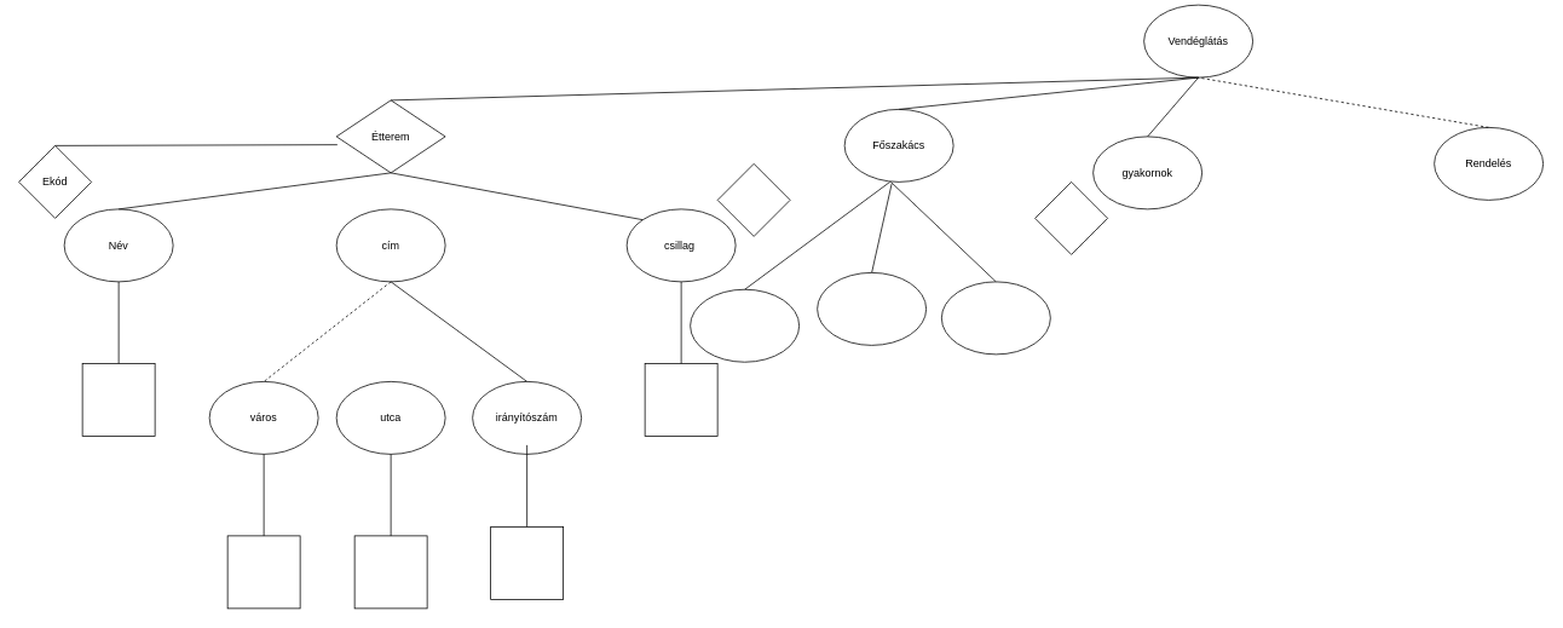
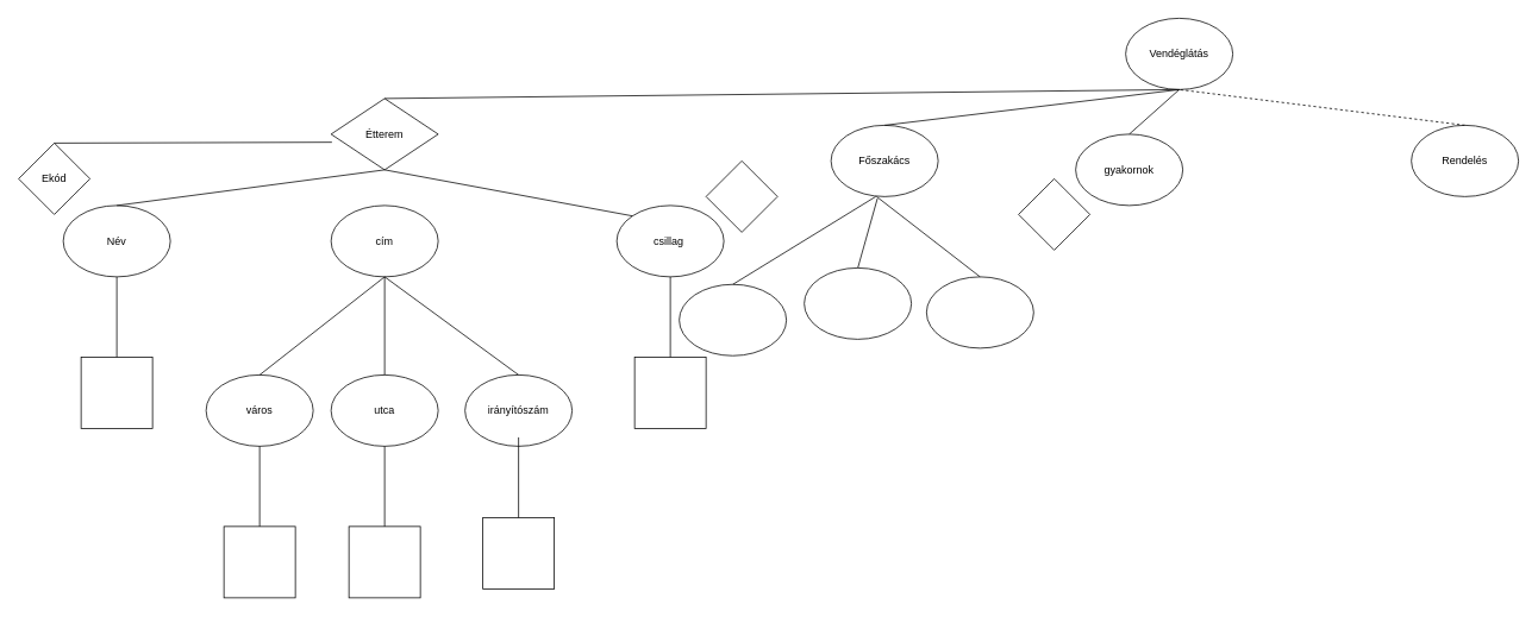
  <mxCell id="0" />
  <mxCell id="1" parent="0" />
- <mxCell id="2" value="Vendéglátás" style="ellipse;whiteSpace=wrap;html=1;" vertex="1" parent="1"><mxGeometry x="1260" y="5" width="120" height="80" as="geometry" /></mxCell>
- <mxCell id="3" value="Főszakács" style="ellipse;whiteSpace=wrap;html=1;" vertex="1" parent="1"><mxGeometry x="930" y="120" width="120" height="80" as="geometry" /></mxCell>
+ <mxCell id="2" value="Vendéglátás" style="ellipse;whiteSpace=wrap;html=1;" vertex="1" parent="1"><mxGeometry x="1260" y="20" width="120" height="80" as="geometry" /></mxCell>
+ <mxCell id="3" value="Főszakács" style="ellipse;whiteSpace=wrap;html=1;" vertex="1" parent="1"><mxGeometry x="930" y="140" width="120" height="80" as="geometry" /></mxCell>
  <mxCell id="4" value="Étterem" style="rhombus;whiteSpace=wrap;html=1;" vertex="1" parent="1"><mxGeometry x="370" y="110" width="120" height="80" as="geometry" /></mxCell>
  <mxCell id="5" value="gyakornok" style="ellipse;whiteSpace=wrap;html=1;" vertex="1" parent="1"><mxGeometry x="1204" y="150" width="120" height="80" as="geometry" /></mxCell>
  <mxCell id="6" value="Rendelés" style="ellipse;whiteSpace=wrap;html=1;" vertex="1" parent="1"><mxGeometry x="1580" y="140" width="120" height="80" as="geometry" /></mxCell>
  <mxCell id="7" value="Ekód" style="rhombus;whiteSpace=wrap;html=1;" vertex="1" parent="1"><mxGeometry x="20" y="160" width="80" height="80" as="geometry" /></mxCell>
  <mxCell id="8" value="csillag&amp;nbsp;" style="ellipse;whiteSpace=wrap;html=1;" vertex="1" parent="1"><mxGeometry x="690" y="230" width="120" height="80" as="geometry" /></mxCell>
  <mxCell id="9" value="cím" style="ellipse;whiteSpace=wrap;html=1;" vertex="1" parent="1"><mxGeometry x="370" y="230" width="120" height="80" as="geometry" /></mxCell>
  <mxCell id="10" value="Név" style="ellipse;whiteSpace=wrap;html=1;" vertex="1" parent="1"><mxGeometry x="70" y="230" width="120" height="80" as="geometry" /></mxCell>
  <mxCell id="11" value="utca" style="ellipse;whiteSpace=wrap;html=1;" vertex="1" parent="1"><mxGeometry x="370" y="420" width="120" height="80" as="geometry" /></mxCell>
  <mxCell id="12" value="város" style="ellipse;whiteSpace=wrap;html=1;" vertex="1" parent="1"><mxGeometry x="230" y="420" width="120" height="80" as="geometry" /></mxCell>
  <mxCell id="13" value="irányítószám" style="ellipse;whiteSpace=wrap;html=1;" vertex="1" parent="1"><mxGeometry x="520" y="420" width="120" height="80" as="geometry" /></mxCell>
  <mxCell id="14" value="" style="endArrow=none;html=1;rounded=0;entryX=0;entryY=0;entryDx=0;entryDy=0;exitX=0.5;exitY=1;exitDx=0;exitDy=0;" edge="1" parent="1" source="4"><mxGeometry width="50" height="50" relative="1" as="geometry"><mxPoint x="670" y="350" as="sourcePoint" /><mxPoint x="707.574" y="241.716" as="targetPoint" /></mxGeometry></mxCell>
  <mxCell id="15" value="" style="endArrow=none;html=1;rounded=0;exitX=0.5;exitY=0;exitDx=0;exitDy=0;entryX=0.5;entryY=1;entryDx=0;entryDy=0;" edge="1" parent="1" source="10" target="4"><mxGeometry width="50" height="50" relative="1" as="geometry"><mxPoint x="670" y="350" as="sourcePoint" /><mxPoint x="720" y="300" as="targetPoint" /></mxGeometry></mxCell>
  <mxCell id="16" value="" style="endArrow=none;html=1;rounded=0;exitX=0.5;exitY=0;exitDx=0;exitDy=0;entryX=0.008;entryY=0.613;entryDx=0;entryDy=0;entryPerimeter=0;" edge="1" parent="1" source="7" target="4"><mxGeometry width="50" height="50" relative="1" as="geometry"><mxPoint x="670" y="350" as="sourcePoint" /><mxPoint x="720" y="300" as="targetPoint" /></mxGeometry></mxCell>
- <mxCell id="18" value="" style="endArrow=none;html=1;rounded=0;exitX=0.5;exitY=1;exitDx=0;exitDy=0;entryX=0.5;entryY=0;entryDx=0;entryDy=0;dashed=1;" edge="1" parent="1" source="9" target="12"><mxGeometry width="50" height="50" relative="1" as="geometry"><mxPoint x="670" y="350" as="sourcePoint" /><mxPoint x="720" y="300" as="targetPoint" /></mxGeometry></mxCell>
+ <mxCell id="17" value="" style="endArrow=none;html=1;rounded=0;exitX=0.5;exitY=0;exitDx=0;exitDy=0;entryX=0.5;entryY=1;entryDx=0;entryDy=0;" edge="1" parent="1" source="11" target="9"><mxGeometry width="50" height="50" relative="1" as="geometry"><mxPoint x="670" y="350" as="sourcePoint" /><mxPoint x="720" y="300" as="targetPoint" /></mxGeometry></mxCell>
+ <mxCell id="18" value="" style="endArrow=none;html=1;rounded=0;exitX=0.5;exitY=1;exitDx=0;exitDy=0;entryX=0.5;entryY=0;entryDx=0;entryDy=0;" edge="1" parent="1" source="9" target="12"><mxGeometry width="50" height="50" relative="1" as="geometry"><mxPoint x="670" y="350" as="sourcePoint" /><mxPoint x="720" y="300" as="targetPoint" /></mxGeometry></mxCell>
  <mxCell id="19" value="" style="endArrow=none;html=1;rounded=0;exitX=0.5;exitY=0;exitDx=0;exitDy=0;" edge="1" parent="1" source="13"><mxGeometry width="50" height="50" relative="1" as="geometry"><mxPoint x="220" y="270" as="sourcePoint" /><mxPoint x="430" y="310" as="targetPoint" /></mxGeometry></mxCell>
  <mxCell id="20" value="" style="whiteSpace=wrap;html=1;aspect=fixed;" vertex="1" parent="1"><mxGeometry x="710" y="400" width="80" height="80" as="geometry" /></mxCell>
  <mxCell id="21" value="" style="whiteSpace=wrap;html=1;aspect=fixed;" vertex="1" parent="1"><mxGeometry x="90" y="400" width="80" height="80" as="geometry" /></mxCell>
  <mxCell id="22" value="" style="endArrow=none;html=1;rounded=0;exitX=0.5;exitY=0;exitDx=0;exitDy=0;entryX=0.5;entryY=1;entryDx=0;entryDy=0;" edge="1" parent="1" source="20"><mxGeometry width="50" height="50" relative="1" as="geometry"><mxPoint x="670" y="350" as="sourcePoint" /><mxPoint x="750" y="310" as="targetPoint" /></mxGeometry></mxCell>
  <mxCell id="23" value="" style="endArrow=none;html=1;rounded=0;entryX=0.5;entryY=1;entryDx=0;entryDy=0;exitX=0.5;exitY=0;exitDx=0;exitDy=0;" edge="1" parent="1" source="21" target="10"><mxGeometry width="50" height="50" relative="1" as="geometry"><mxPoint x="670" y="350" as="sourcePoint" /><mxPoint x="720" y="300" as="targetPoint" /></mxGeometry></mxCell>
  <mxCell id="24" value="" style="whiteSpace=wrap;html=1;aspect=fixed;" vertex="1" parent="1"><mxGeometry x="250" y="590" width="80" height="80" as="geometry" /></mxCell>
  <mxCell id="25" value="" style="endArrow=none;html=1;rounded=0;entryX=0.5;entryY=1;entryDx=0;entryDy=0;exitX=0.5;exitY=0;exitDx=0;exitDy=0;" edge="1" parent="1" source="24"><mxGeometry width="50" height="50" relative="1" as="geometry"><mxPoint x="830" y="540" as="sourcePoint" /><mxPoint x="290" y="500" as="targetPoint" /></mxGeometry></mxCell>
  <mxCell id="26" value="" style="whiteSpace=wrap;html=1;aspect=fixed;" vertex="1" parent="1"><mxGeometry x="390" y="590" width="80" height="80" as="geometry" /></mxCell>
  <mxCell id="27" value="" style="endArrow=none;html=1;rounded=0;entryX=0.5;entryY=1;entryDx=0;entryDy=0;exitX=0.5;exitY=0;exitDx=0;exitDy=0;" edge="1" parent="1" source="26"><mxGeometry width="50" height="50" relative="1" as="geometry"><mxPoint x="970" y="540" as="sourcePoint" /><mxPoint x="430" y="500" as="targetPoint" /></mxGeometry></mxCell>
  <mxCell id="28" value="" style="whiteSpace=wrap;html=1;aspect=fixed;" vertex="1" parent="1"><mxGeometry x="540" y="580" width="80" height="80" as="geometry" /></mxCell>
  <mxCell id="29" value="" style="endArrow=none;html=1;rounded=0;entryX=0.5;entryY=1;entryDx=0;entryDy=0;exitX=0.5;exitY=0;exitDx=0;exitDy=0;" edge="1" parent="1" source="28"><mxGeometry width="50" height="50" relative="1" as="geometry"><mxPoint x="1120" y="530" as="sourcePoint" /><mxPoint x="580" y="490" as="targetPoint" /></mxGeometry></mxCell>
  <mxCell id="30" value="" style="endArrow=none;html=1;rounded=0;exitX=0.5;exitY=1;exitDx=0;exitDy=0;entryX=0.5;entryY=0;entryDx=0;entryDy=0;" edge="1" parent="1" source="2" target="3"><mxGeometry width="50" height="50" relative="1" as="geometry"><mxPoint x="770" y="400" as="sourcePoint" /><mxPoint x="820" y="350" as="targetPoint" /></mxGeometry></mxCell>
  <mxCell id="31" value="" style="endArrow=none;html=1;rounded=0;exitX=0.5;exitY=0;exitDx=0;exitDy=0;entryX=0.5;entryY=1;entryDx=0;entryDy=0;" edge="1" parent="1" source="4" target="2"><mxGeometry width="50" height="50" relative="1" as="geometry"><mxPoint x="770" y="400" as="sourcePoint" /><mxPoint x="820" y="350" as="targetPoint" /></mxGeometry></mxCell>
  <mxCell id="32" value="" style="endArrow=none;html=1;rounded=0;entryX=0.5;entryY=1;entryDx=0;entryDy=0;exitX=0.5;exitY=0;exitDx=0;exitDy=0;dashed=1;" edge="1" parent="1" source="6" target="2"><mxGeometry width="50" height="50" relative="1" as="geometry"><mxPoint x="1360" y="100" as="sourcePoint" /><mxPoint x="1410" y="50" as="targetPoint" /></mxGeometry></mxCell>
  <mxCell id="33" value="" style="endArrow=none;html=1;rounded=0;exitX=0.5;exitY=1;exitDx=0;exitDy=0;entryX=0.5;entryY=0;entryDx=0;entryDy=0;" edge="1" parent="1" source="2" target="5"><mxGeometry width="50" height="50" relative="1" as="geometry"><mxPoint x="1360" y="100" as="sourcePoint" /><mxPoint x="1410" y="50" as="targetPoint" /></mxGeometry></mxCell>
  <mxCell id="34" value="" style="rhombus;whiteSpace=wrap;html=1;" vertex="1" parent="1"><mxGeometry x="790" y="180" width="80" height="80" as="geometry" /></mxCell>
  <mxCell id="35" value="" style="rhombus;whiteSpace=wrap;html=1;" vertex="1" parent="1"><mxGeometry x="1140" y="200" width="80" height="80" as="geometry" /></mxCell>
  <mxCell id="36" value="" style="ellipse;whiteSpace=wrap;html=1;" vertex="1" parent="1"><mxGeometry x="900" y="300" width="120" height="80" as="geometry" /></mxCell>
  <mxCell id="37" value="" style="endArrow=none;html=1;rounded=0;exitX=0.5;exitY=0;exitDx=0;exitDy=0;entryX=0.433;entryY=1.025;entryDx=0;entryDy=0;entryPerimeter=0;" edge="1" parent="1" source="36" target="3"><mxGeometry width="50" height="50" relative="1" as="geometry"><mxPoint x="960" y="400" as="sourcePoint" /><mxPoint x="1010" y="350" as="targetPoint" /></mxGeometry></mxCell>
  <mxCell id="38" value="" style="ellipse;whiteSpace=wrap;html=1;" vertex="1" parent="1"><mxGeometry x="1036.96" y="310" width="120" height="80" as="geometry" /></mxCell>
  <mxCell id="39" value="" style="endArrow=none;html=1;rounded=0;exitX=0.5;exitY=0;exitDx=0;exitDy=0;entryX=0.425;entryY=1;entryDx=0;entryDy=0;entryPerimeter=0;" edge="1" parent="1" source="38" target="3"><mxGeometry width="50" height="50" relative="1" as="geometry"><mxPoint x="1096.96" y="410" as="sourcePoint" /><mxPoint x="1020" y="140" as="targetPoint" /></mxGeometry></mxCell>
  <mxCell id="40" value="" style="ellipse;whiteSpace=wrap;html=1;" vertex="1" parent="1"><mxGeometry x="760" y="318.48" width="120" height="80" as="geometry" /></mxCell>
  <mxCell id="41" value="" style="endArrow=none;html=1;rounded=0;exitX=0.5;exitY=0;exitDx=0;exitDy=0;entryX=0.417;entryY=1;entryDx=0;entryDy=0;entryPerimeter=0;" edge="1" parent="1" source="40" target="3"><mxGeometry width="50" height="50" relative="1" as="geometry"><mxPoint x="820" y="418.48" as="sourcePoint" /><mxPoint x="960" y="81.52" as="targetPoint" /></mxGeometry></mxCell>
